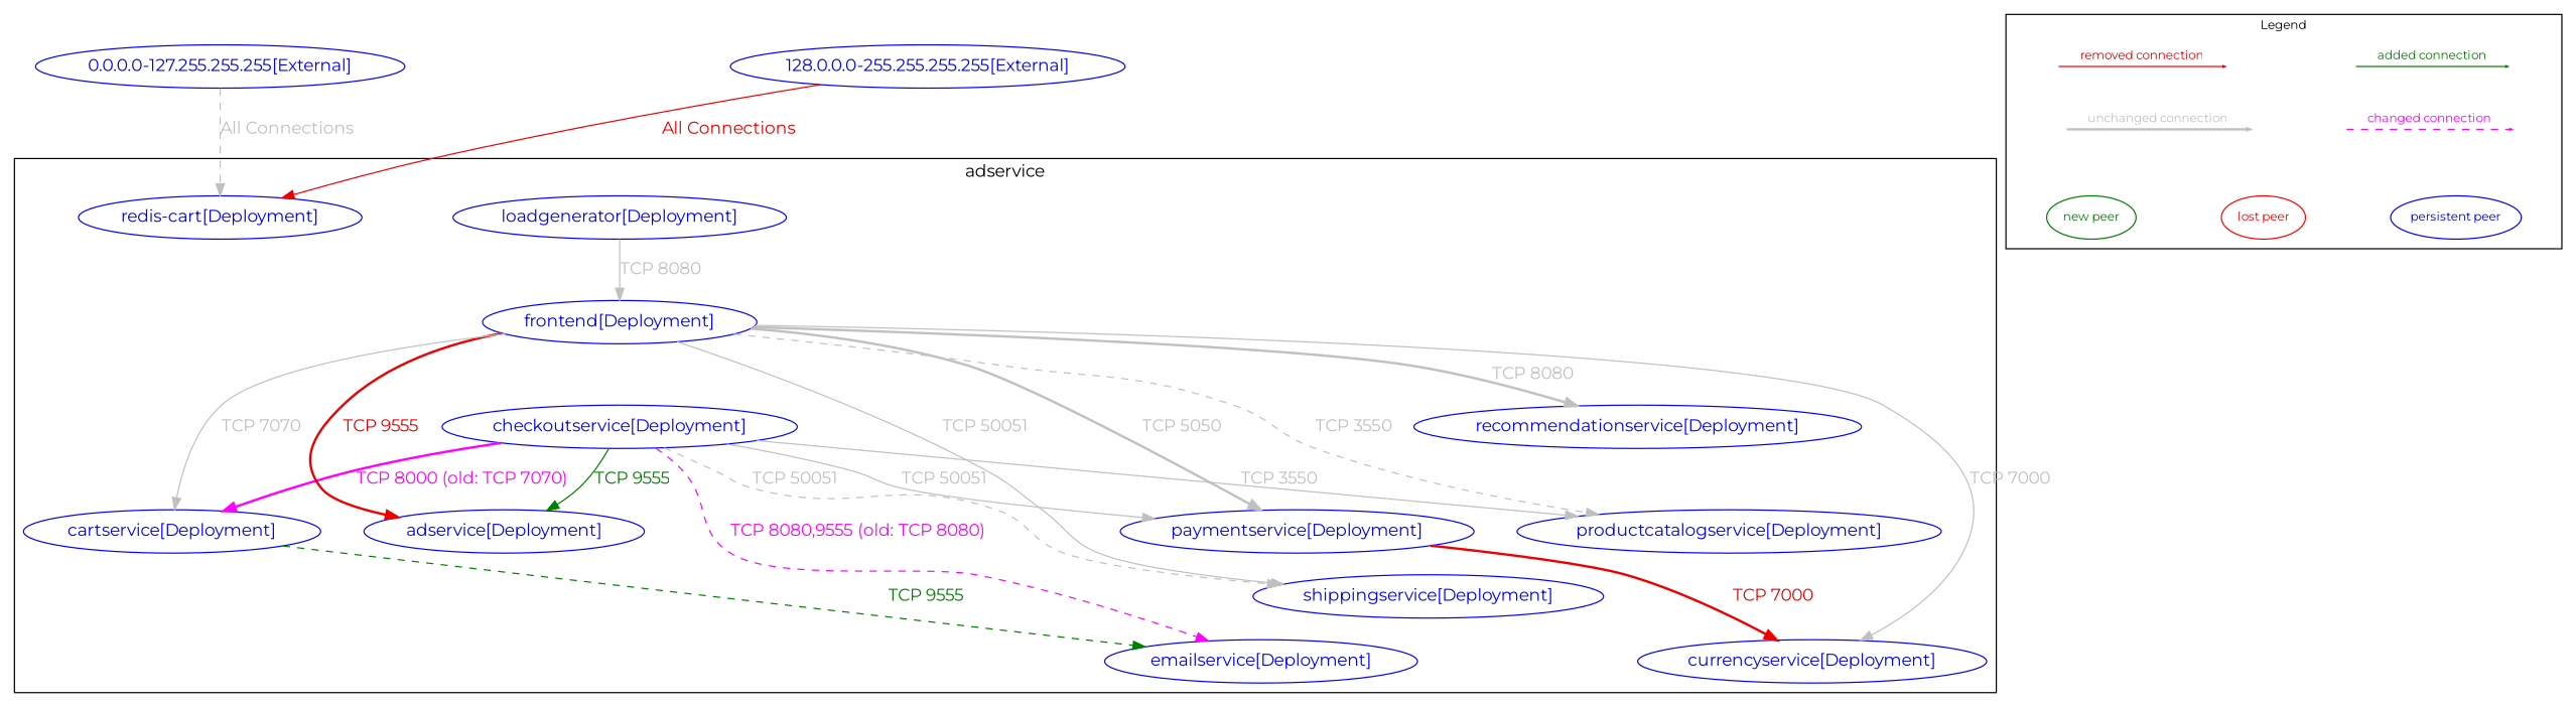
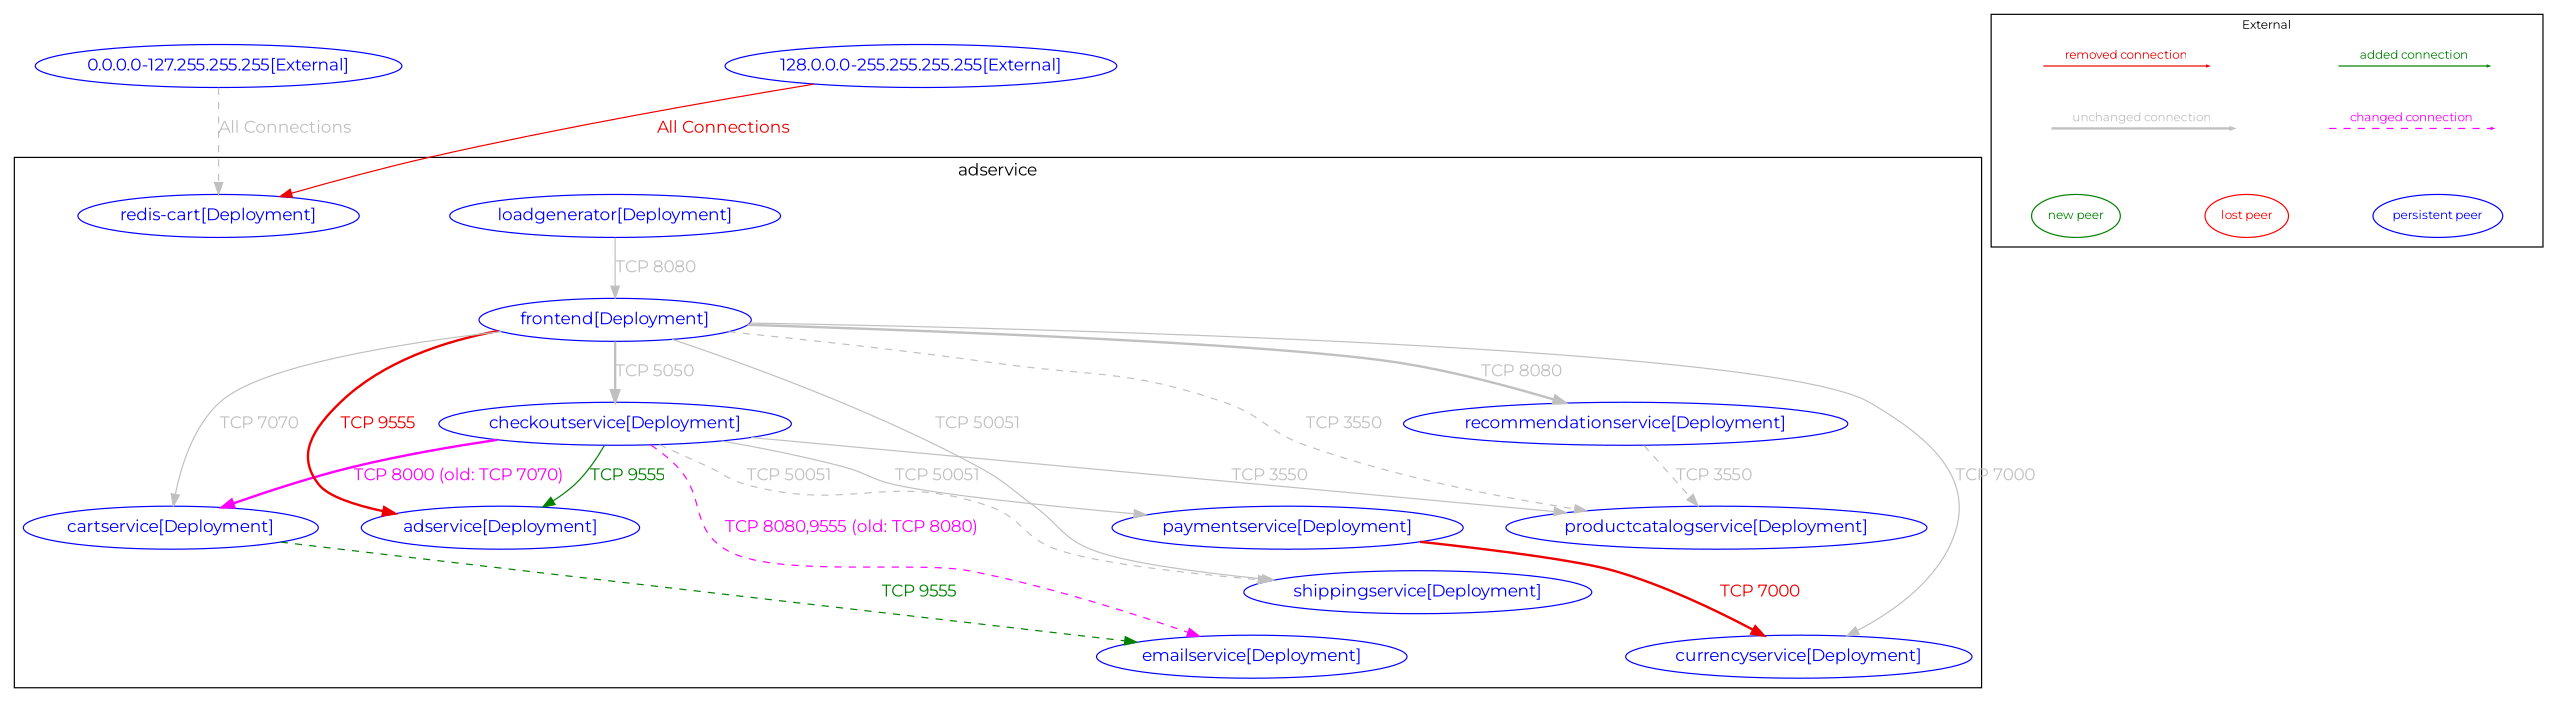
  digraph {
    fontname=Montserrat
    nodesep=0.5
    node [color=blue fontcolor=blue fontname=Montserrat]
    edge [color=grey fontcolor=grey fontname=Montserrat style=solid weight=0.5]
    n1 [label="adservice[Deployment]"]
    n2 [label="cartservice[Deployment]"]
    n3 [label="checkoutservice[Deployment]"]
    n4 [label="currencyservice[Deployment]"]
    n5 [label="emailservice[Deployment]"]
    n6 [label="frontend[Deployment]"]
    n7 [label="loadgenerator[Deployment]"]
    n8 [label="paymentservice[Deployment]"]
    n9 [label="productcatalogservice[Deployment]"]
    n10 [label="recommendationservice[Deployment]"]
    n11 [label="redis-cart[Deployment]"]
    n12 [label="shippingservice[Deployment]"]
    a [height=0 style=invis width=0 color="" fontcolor=""]
    b [height=0 style=invis width=0 color="" fontcolor=""]
    c [height=0 style=invis width=0 color="" fontcolor=""]
    d [height=0 style=invis width=0 color="" fontcolor=""]
    e [height=0 style=invis width=0 color="" fontcolor=""]
    f [height=0 style=invis width=0 color="" fontcolor=""]
    g [height=0 style=invis width=0 color="" fontcolor=""]
    h [height=0 style=invis width=0 color="" fontcolor=""]
    n21 [color="#008000" fontcolor="#008000" fontsize=10 label="new peer"]
    n22 [color=red fontcolor=red fontsize=10 label="lost peer"]
    n23 [fontsize=10 label="persistent peer"]
    n24 [label="0.0.0.0-127.255.255.255[External]"]
    n25 [label="128.0.0.0-255.255.255.255[External]"]
    subgraph cluster_1 {
      color=black
      fontcolor=black
      label=adservice
      n1
      n2
      n3
      n4
      n5
      n6
      n7
      n8
      n9
      n10
      n11
      n12
    }
    subgraph cluster_2 {
      fontsize=10
-     label=Legend
+     label=External
      subgraph sub_3 {
        fontsize=10
        label=Legend
        rank=source
        a
        b
        c
        d
      }
      subgraph sub_4 {
        fontsize=10
        label=Legend
        rank=same
        e
        f
        g
        h
      }
      subgraph sub_5 {
        fontsize=10
        label=Legend
        rank=sink
        n21
        n22
        n23
      }
    }
    n2 -> n5 [color="#008000" fontcolor="#008000" label="TCP 9555" style=dashed]
    n3 -> n1 [color="#008000" fontcolor="#008000" label="TCP 9555" weight=1]
    n3 -> n2 [color=magenta fontcolor=magenta label="TCP 8000 (old: TCP 7070)" style=bold weight=1]
    n3 -> n5 [color=magenta fontcolor=magenta label="TCP 8080,9555 (old: TCP 8080)" style=dashed]
    n3 -> n8 [label="TCP 50051"]
    n3 -> n9 [label="TCP 3550"]
    n3 -> n12 [label="TCP 50051" style=dashed]
    n6 -> n1 [color=red2 fontcolor=red2 label="TCP 9555" style=bold weight=1]
    n6 -> n2 [label="TCP 7070" weight=1]
-   n6 -> n8 [label="TCP 5050" style=bold weight=1]
+   n6 -> n3 [label="TCP 5050" style=bold weight=1]
    n6 -> n4 [label="TCP 7000" weight=1]
    n6 -> n9 [label="TCP 3550" style=dashed]
    n6 -> n10 [label="TCP 8080" style=bold]
    n6 -> n12 [label="TCP 50051"]
    n7 -> n6 [label="TCP 8080" weight=1]
    n8 -> n4 [color=red2 fontcolor=red2 label="TCP 7000" style=bold]
+   n10 -> n9 [label="TCP 3550" style=dashed weight=1]
    a -> b [arrowsize=0.2 color="#008000" fontcolor="#008000" fontsize=10 label="added connection" weight=""]
    c -> d [arrowsize=0.2 color=red2 fontcolor=red2 fontsize=10 label="removed connection" weight=""]
    e -> f [arrowsize=0.2 color=magenta fontcolor=magenta fontsize=10 label="changed connection" style=dashed weight=""]
    g -> h [arrowsize=0.2 fontsize=10 label="unchanged connection" style=bold weight=""]
    n21 -> n22 [style=invis color="" fontcolor="" weight=""]
    n22 -> n23 [style=invis color="" fontcolor="" weight=""]
    n24 -> n11 [label="All Connections" style=dashed]
    n25 -> n11 [color=red2 fontcolor=red2 label="All Connections"]
  }
